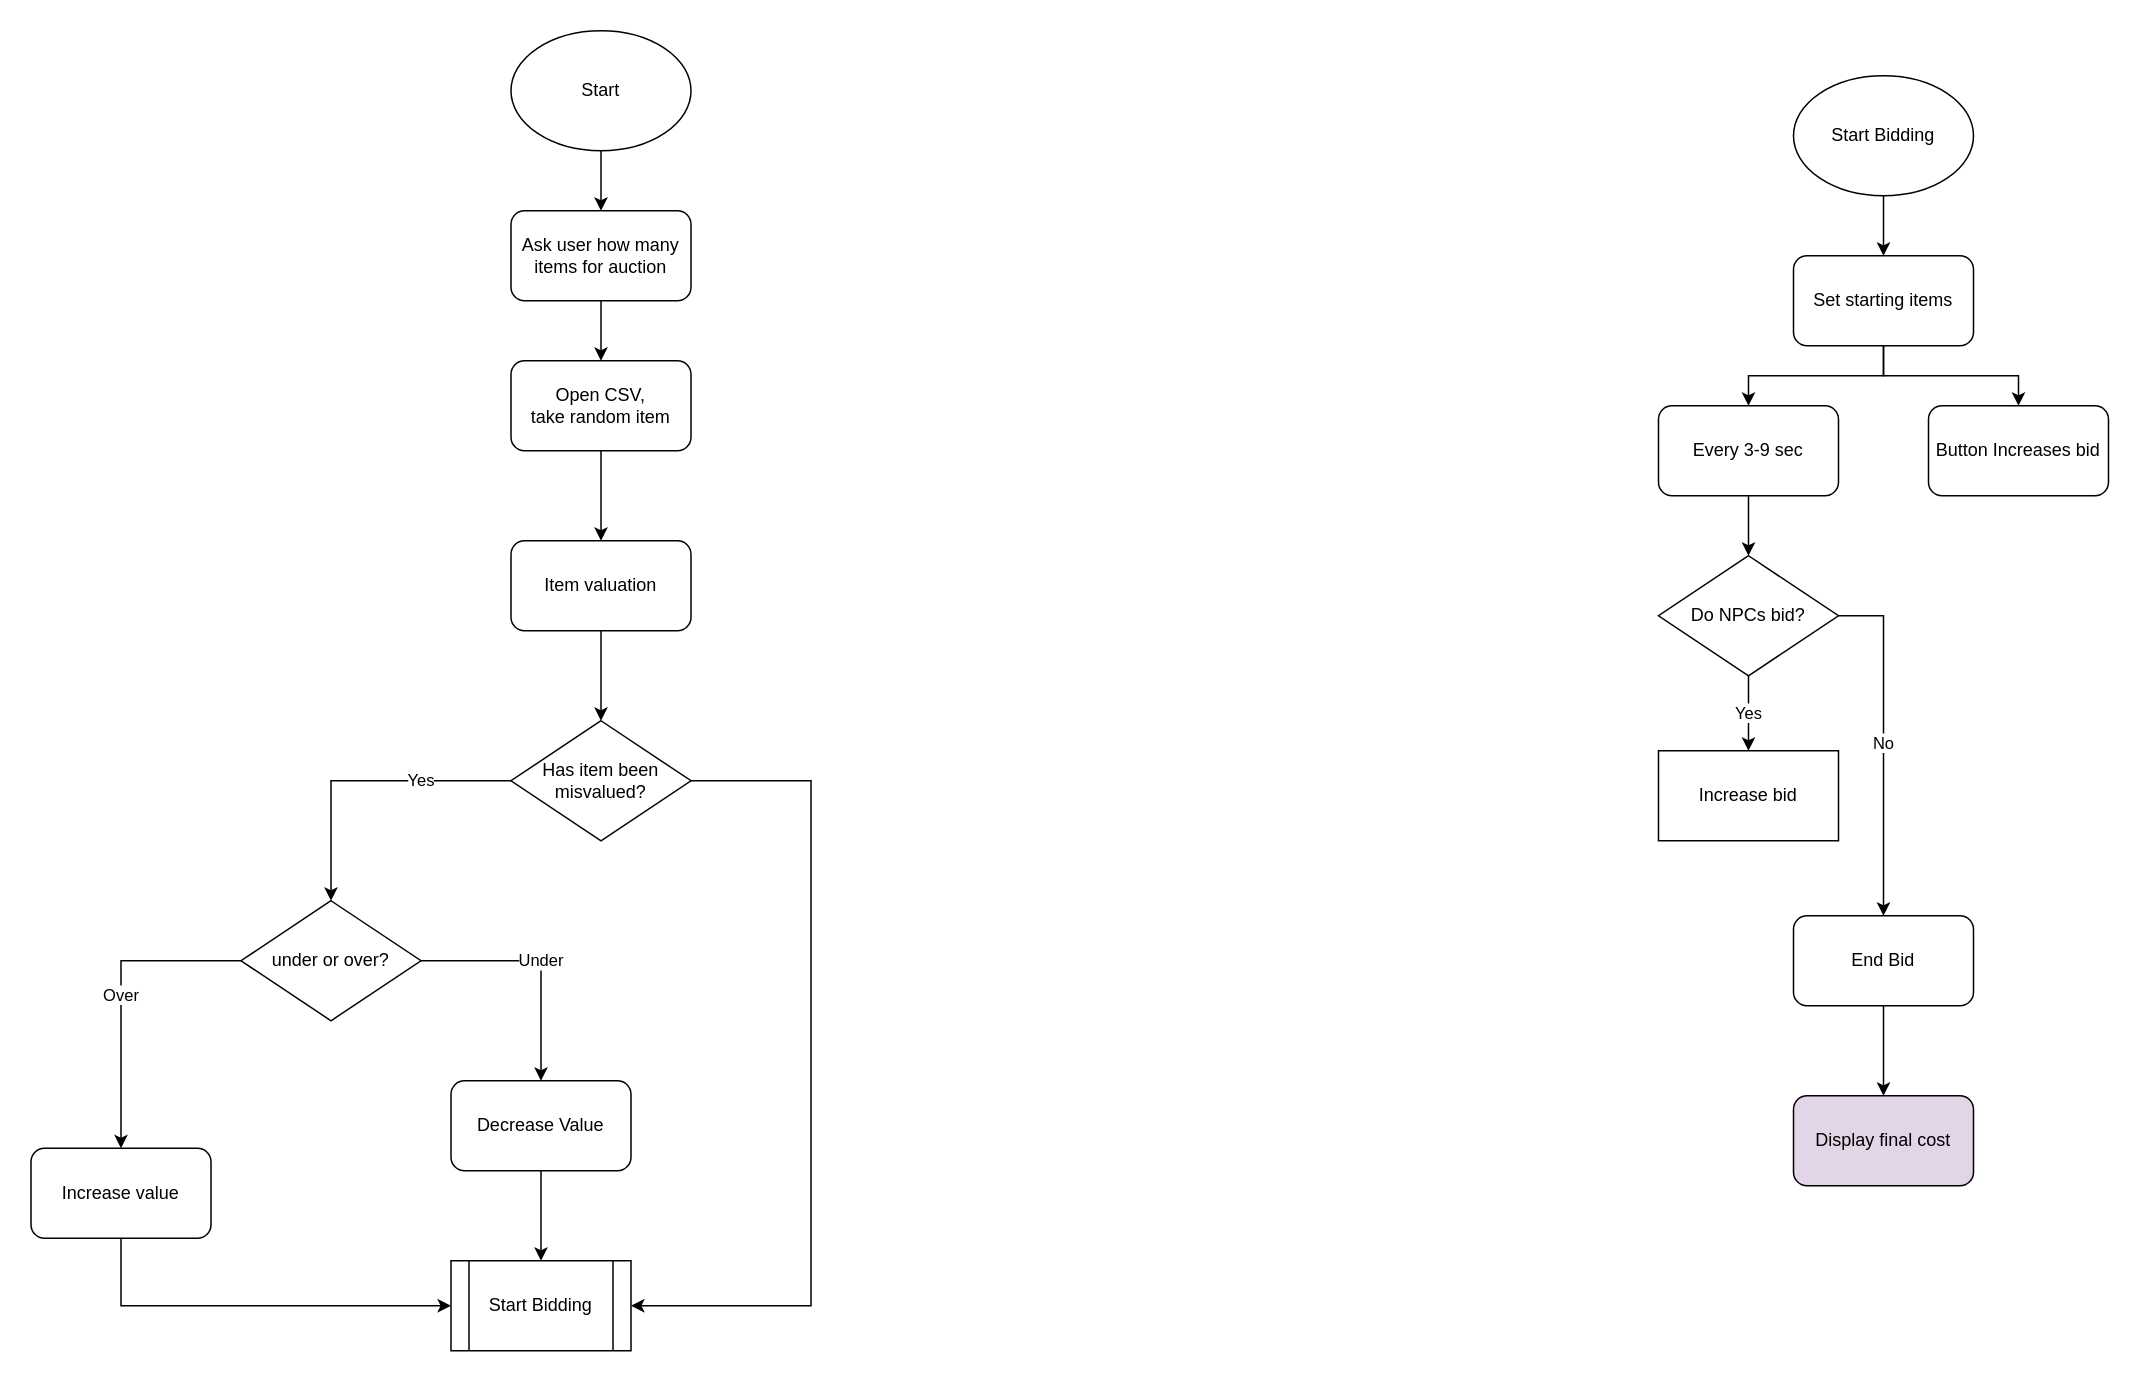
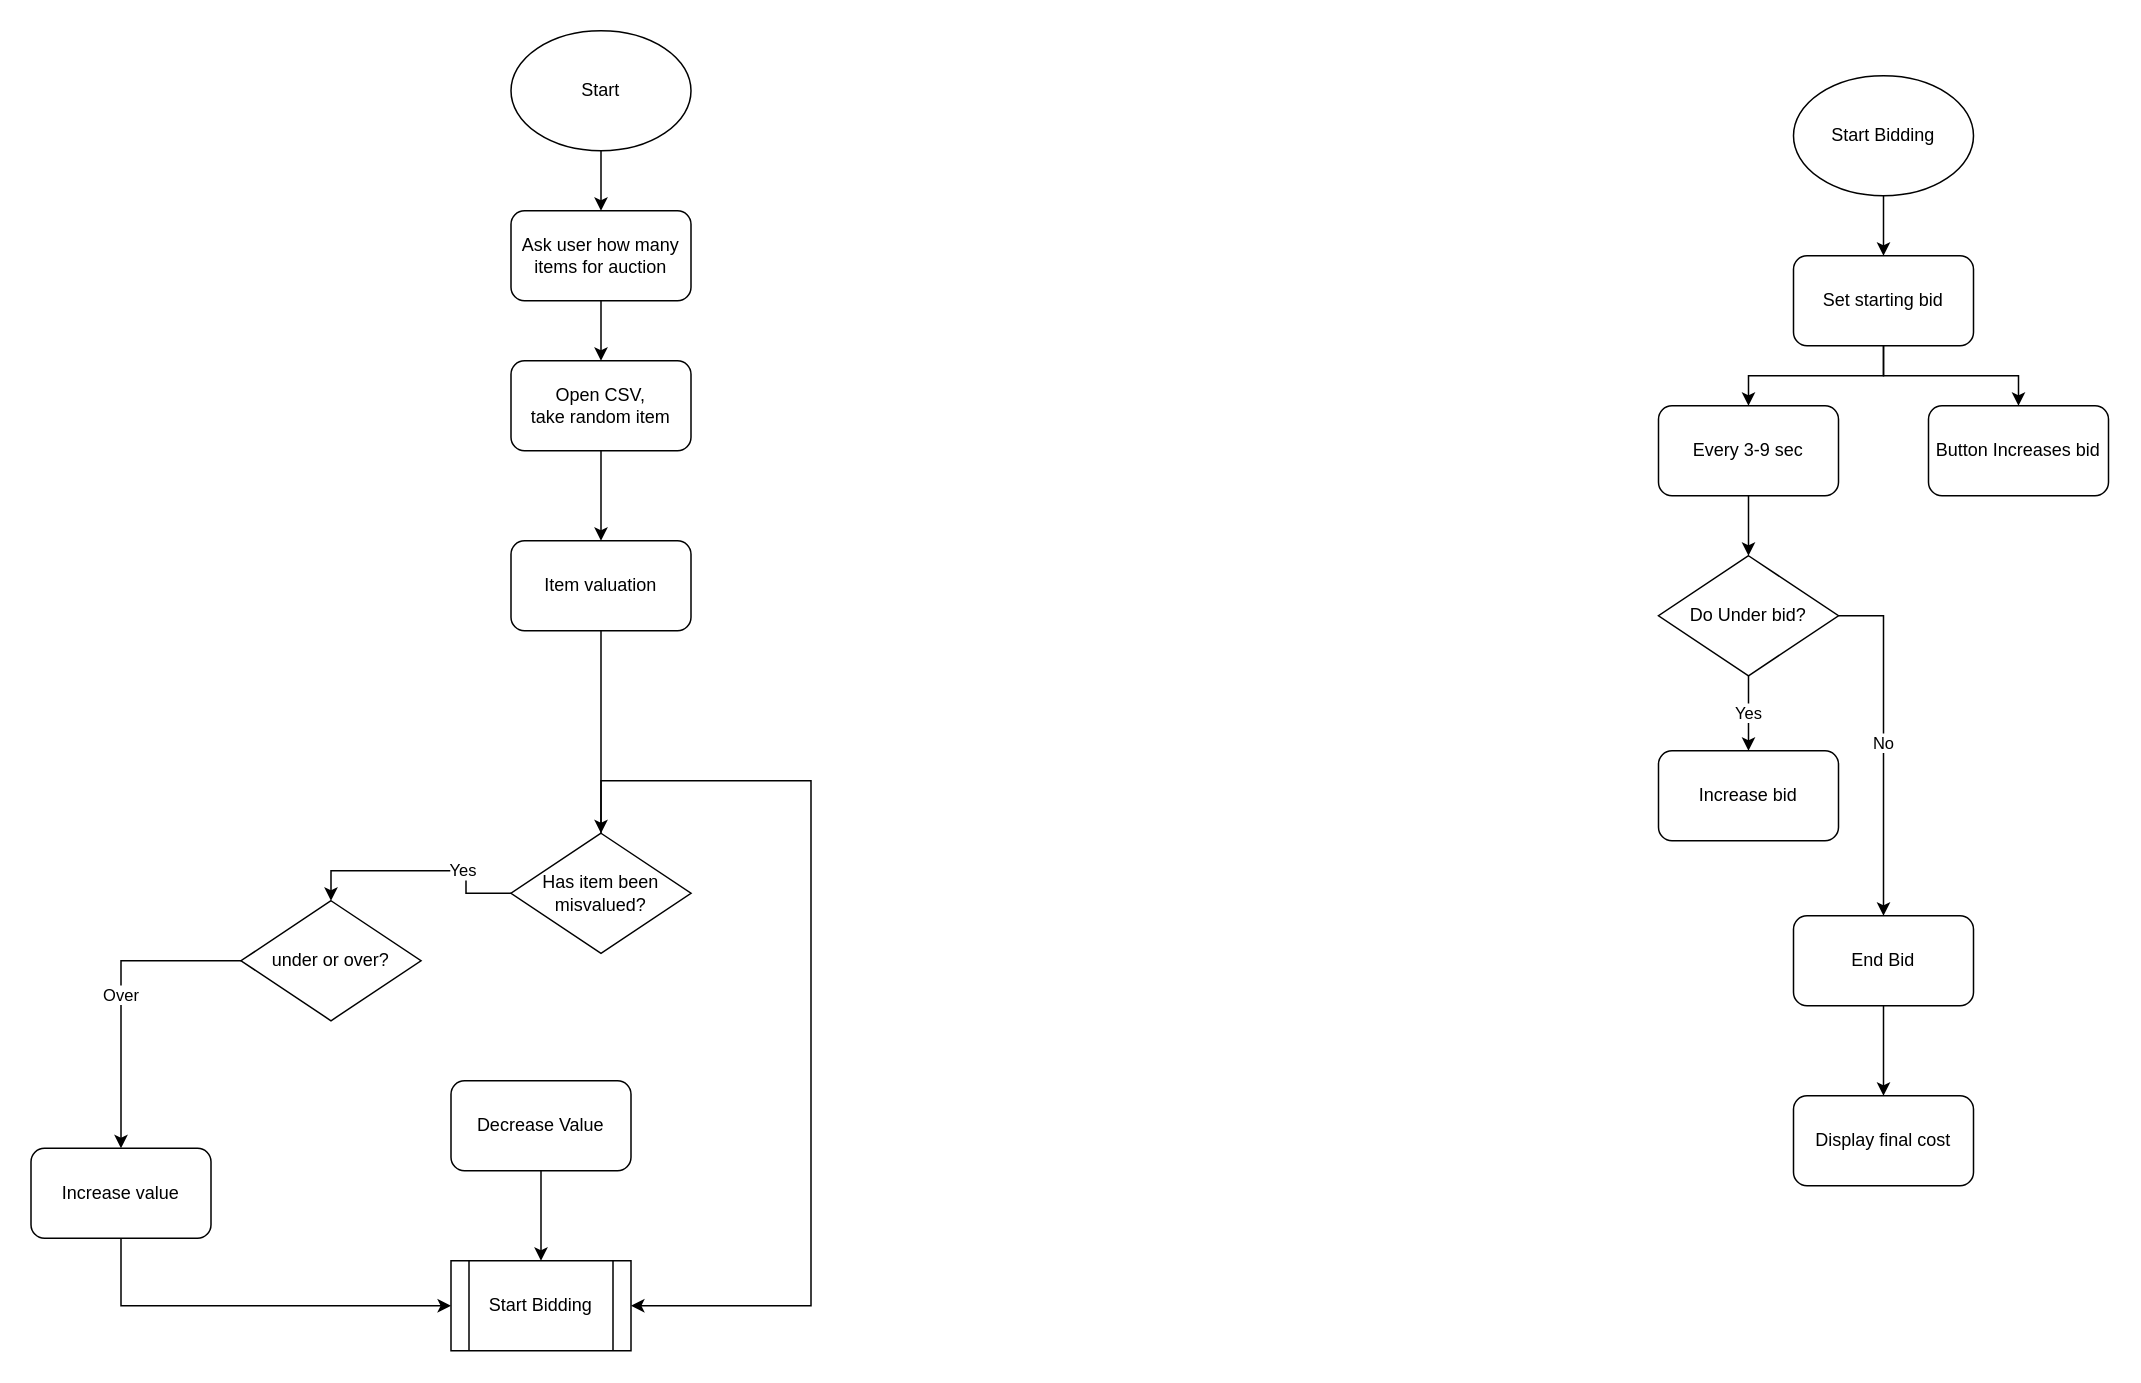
  <mxCell id="0" />
  <mxCell id="1" parent="0" />
  <mxCell id="2" style="edgeStyle=orthogonalEdgeStyle;rounded=0;orthogonalLoop=1;jettySize=auto;html=1;entryX=0.5;entryY=0;entryDx=0;entryDy=0;" edge="1" parent="1" source="3" target="5"><mxGeometry relative="1" as="geometry" /></mxCell>
  <mxCell id="3" value="Start" style="ellipse;whiteSpace=wrap;html=1;" vertex="1" parent="1"><mxGeometry x="340" y="20" width="120" height="80" as="geometry" /></mxCell>
  <mxCell id="4" style="edgeStyle=orthogonalEdgeStyle;rounded=0;orthogonalLoop=1;jettySize=auto;html=1;entryX=0.5;entryY=0;entryDx=0;entryDy=0;" edge="1" parent="1" source="5" target="7"><mxGeometry relative="1" as="geometry" /></mxCell>
  <mxCell id="5" value="Ask user how many items for auction" style="rounded=1;whiteSpace=wrap;html=1;" vertex="1" parent="1"><mxGeometry x="340" y="140" width="120" height="60" as="geometry" /></mxCell>
  <mxCell id="6" style="edgeStyle=orthogonalEdgeStyle;rounded=0;orthogonalLoop=1;jettySize=auto;html=1;entryX=0.5;entryY=0;entryDx=0;entryDy=0;" edge="1" parent="1" source="7" target="9"><mxGeometry relative="1" as="geometry" /></mxCell>
  <mxCell id="7" value="Open CSV,&lt;br&gt;take random item" style="rounded=1;whiteSpace=wrap;html=1;" vertex="1" parent="1"><mxGeometry x="340" y="240" width="120" height="60" as="geometry" /></mxCell>
  <mxCell id="8" style="edgeStyle=orthogonalEdgeStyle;rounded=0;orthogonalLoop=1;jettySize=auto;html=1;entryX=0.5;entryY=0;entryDx=0;entryDy=0;" edge="1" parent="1" source="9" target="12"><mxGeometry relative="1" as="geometry" /></mxCell>
  <mxCell id="9" value="Item valuation" style="rounded=1;whiteSpace=wrap;html=1;" vertex="1" parent="1"><mxGeometry x="340" y="360" width="120" height="60" as="geometry" /></mxCell>
  <mxCell id="10" value="Yes" style="edgeStyle=orthogonalEdgeStyle;rounded=0;orthogonalLoop=1;jettySize=auto;html=1;entryX=0.5;entryY=0;entryDx=0;entryDy=0;" edge="1" parent="1" source="12" target="15"><mxGeometry x="-0.4" relative="1" as="geometry"><mxPoint as="offset" /></mxGeometry></mxCell>
  <mxCell id="11" style="edgeStyle=orthogonalEdgeStyle;rounded=0;orthogonalLoop=1;jettySize=auto;html=1;entryX=1;entryY=0.5;entryDx=0;entryDy=0;" edge="1" parent="1" source="12" target="20"><mxGeometry relative="1" as="geometry"><Array as="points"><mxPoint x="540" y="520" /><mxPoint x="540" y="870" /></Array></mxGeometry></mxCell>
- <mxCell id="12" value="Has item been&lt;br&gt;misvalued?" style="rhombus;whiteSpace=wrap;html=1;" vertex="1" parent="1"><mxGeometry x="340" y="480" width="120" height="80" as="geometry" /></mxCell>
+ <mxCell id="12" value="Has item been&lt;br&gt;misvalued?" style="rhombus;whiteSpace=wrap;html=1;" vertex="1" parent="1"><mxGeometry x="340" y="555" width="120" height="80" as="geometry" /></mxCell>
  <mxCell id="13" value="Over" style="edgeStyle=orthogonalEdgeStyle;rounded=0;orthogonalLoop=1;jettySize=auto;html=1;entryX=0.5;entryY=0;entryDx=0;entryDy=0;" edge="1" parent="1" source="15" target="17"><mxGeometry relative="1" as="geometry" /></mxCell>
- <mxCell id="14" value="Under" style="edgeStyle=orthogonalEdgeStyle;rounded=0;orthogonalLoop=1;jettySize=auto;html=1;entryX=0.5;entryY=0;entryDx=0;entryDy=0;" edge="1" parent="1" source="15" target="19"><mxGeometry relative="1" as="geometry" /></mxCell>
  <mxCell id="15" value="under or over?" style="rhombus;whiteSpace=wrap;html=1;" vertex="1" parent="1"><mxGeometry x="160" y="600" width="120" height="80" as="geometry" /></mxCell>
  <mxCell id="16" style="edgeStyle=orthogonalEdgeStyle;rounded=0;orthogonalLoop=1;jettySize=auto;html=1;entryX=0;entryY=0.5;entryDx=0;entryDy=0;" edge="1" parent="1" source="17" target="20"><mxGeometry relative="1" as="geometry"><Array as="points"><mxPoint x="80" y="870" /></Array></mxGeometry></mxCell>
  <mxCell id="17" value="Increase value" style="rounded=1;whiteSpace=wrap;html=1;" vertex="1" parent="1"><mxGeometry x="20" y="765" width="120" height="60" as="geometry" /></mxCell>
  <mxCell id="18" style="edgeStyle=orthogonalEdgeStyle;rounded=0;orthogonalLoop=1;jettySize=auto;html=1;entryX=0.5;entryY=0;entryDx=0;entryDy=0;" edge="1" parent="1" source="19" target="20"><mxGeometry relative="1" as="geometry" /></mxCell>
  <mxCell id="19" value="Decrease Value" style="rounded=1;whiteSpace=wrap;html=1;" vertex="1" parent="1"><mxGeometry x="300" y="720" width="120" height="60" as="geometry" /></mxCell>
  <mxCell id="20" value="Start Bidding" style="shape=process;whiteSpace=wrap;html=1;backgroundOutline=1;" vertex="1" parent="1"><mxGeometry x="300" y="840" width="120" height="60" as="geometry" /></mxCell>
  <mxCell id="21" style="edgeStyle=orthogonalEdgeStyle;rounded=0;orthogonalLoop=1;jettySize=auto;html=1;entryX=0.5;entryY=0;entryDx=0;entryDy=0;" edge="1" parent="1" source="22" target="25"><mxGeometry relative="1" as="geometry" /></mxCell>
  <mxCell id="22" value="Start Bidding" style="ellipse;whiteSpace=wrap;html=1;" vertex="1" parent="1"><mxGeometry x="1195" y="50" width="120" height="80" as="geometry" /></mxCell>
  <mxCell id="23" style="edgeStyle=orthogonalEdgeStyle;rounded=0;orthogonalLoop=1;jettySize=auto;html=1;entryX=0.5;entryY=0;entryDx=0;entryDy=0;" edge="1" parent="1" source="25" target="27"><mxGeometry relative="1" as="geometry" /></mxCell>
  <mxCell id="24" style="edgeStyle=orthogonalEdgeStyle;rounded=0;orthogonalLoop=1;jettySize=auto;html=1;entryX=0.5;entryY=0;entryDx=0;entryDy=0;" edge="1" parent="1" source="25" target="28"><mxGeometry relative="1" as="geometry" /></mxCell>
- <mxCell id="25" value="Set starting items" style="rounded=1;whiteSpace=wrap;html=1;" vertex="1" parent="1"><mxGeometry x="1195" y="170" width="120" height="60" as="geometry" /></mxCell>
+ <mxCell id="25" value="Set starting bid" style="rounded=1;whiteSpace=wrap;html=1;" vertex="1" parent="1"><mxGeometry x="1195" y="170" width="120" height="60" as="geometry" /></mxCell>
  <mxCell id="26" style="edgeStyle=orthogonalEdgeStyle;rounded=0;orthogonalLoop=1;jettySize=auto;html=1;entryX=0.5;entryY=0;entryDx=0;entryDy=0;" edge="1" parent="1" source="27" target="31"><mxGeometry relative="1" as="geometry" /></mxCell>
  <mxCell id="27" value="Every 3-9 sec" style="rounded=1;whiteSpace=wrap;html=1;" vertex="1" parent="1"><mxGeometry x="1105" y="270" width="120" height="60" as="geometry" /></mxCell>
  <mxCell id="28" value="Button Increases bid" style="rounded=1;whiteSpace=wrap;html=1;" vertex="1" parent="1"><mxGeometry x="1285" y="270" width="120" height="60" as="geometry" /></mxCell>
  <mxCell id="29" value="Yes" style="edgeStyle=orthogonalEdgeStyle;rounded=0;orthogonalLoop=1;jettySize=auto;html=1;entryX=0.5;entryY=0;entryDx=0;entryDy=0;" edge="1" parent="1" source="31" target="32"><mxGeometry relative="1" as="geometry" /></mxCell>
  <mxCell id="30" value="No" style="edgeStyle=orthogonalEdgeStyle;rounded=0;orthogonalLoop=1;jettySize=auto;html=1;entryX=0.5;entryY=0;entryDx=0;entryDy=0;" edge="1" parent="1" source="31" target="34"><mxGeometry relative="1" as="geometry"><Array as="points"><mxPoint x="1255" y="410" /></Array></mxGeometry></mxCell>
- <mxCell id="31" value="Do NPCs bid?" style="rhombus;whiteSpace=wrap;html=1;" vertex="1" parent="1"><mxGeometry x="1105" y="370" width="120" height="80" as="geometry" /></mxCell>
- <mxCell id="32" value="Increase bid" style="whiteSpace=wrap;html=1;rounded=0;" vertex="1" parent="1"><mxGeometry x="1105" y="500" width="120" height="60" as="geometry" /></mxCell>
+ <mxCell id="31" value="Do Under bid?" style="rhombus;whiteSpace=wrap;html=1;" vertex="1" parent="1"><mxGeometry x="1105" y="370" width="120" height="80" as="geometry" /></mxCell>
+ <mxCell id="32" value="Increase bid" style="rounded=1;whiteSpace=wrap;html=1;" vertex="1" parent="1"><mxGeometry x="1105" y="500" width="120" height="60" as="geometry" /></mxCell>
  <mxCell id="33" style="edgeStyle=orthogonalEdgeStyle;rounded=0;orthogonalLoop=1;jettySize=auto;html=1;" edge="1" parent="1" source="34" target="35"><mxGeometry relative="1" as="geometry" /></mxCell>
  <mxCell id="34" value="End Bid" style="rounded=1;whiteSpace=wrap;html=1;" vertex="1" parent="1"><mxGeometry x="1195" y="610" width="120" height="60" as="geometry" /></mxCell>
- <mxCell id="35" value="Display final cost" style="rounded=1;whiteSpace=wrap;html=1;fillColor=#e1d5e7;" vertex="1" parent="1"><mxGeometry x="1195" y="730" width="120" height="60" as="geometry" /></mxCell>
+ <mxCell id="35" value="Display final cost" style="rounded=1;whiteSpace=wrap;html=1;" vertex="1" parent="1"><mxGeometry x="1195" y="730" width="120" height="60" as="geometry" /></mxCell>
